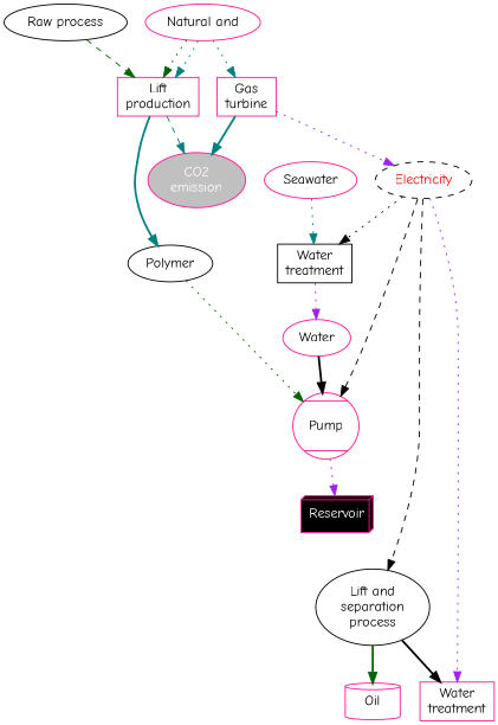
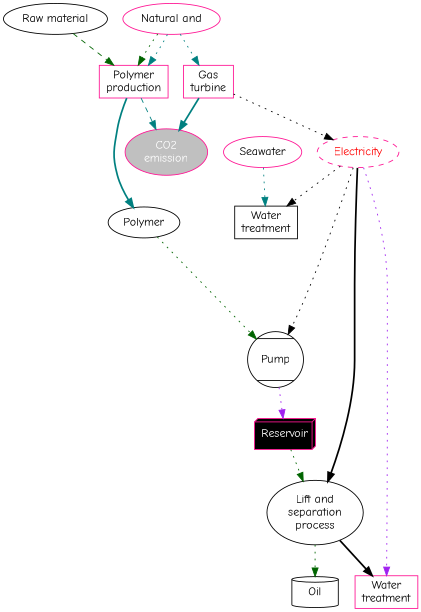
  digraph {
    fontname="Comic Neue"
    rankdir=TB
    node [color=deeppink fontname="Comic Neue"]
    edge [color=teal fontname="Comic Neue" style=dotted]
    n1 [label="Natural and"]
-   n2 [label="Lift\nproduction" shape=box]
+   n2 [label="Polymer\nproduction" shape=box]
    n3 [label="Gas\nturbine" shape=box]
    n4 [color=black label=Polymer]
    n5 [fillcolor=gray fontcolor=white label="CO2\nemission" style=filled]
-   n6 [color=black fontcolor=red label=Electricity style=dashed]
-   n7 [color=black label="Raw process"]
-   n8 [label=Pump shape=Mcircle]
+   n6 [fontcolor=red label=Electricity style=dashed]
+   n7 [color=black label="Raw material"]
+   n8 [color=black label=Pump shape=Mcircle]
    n9 [fillcolor=black fontcolor=white label=Reservoir shape=box3d style=filled]
    n10 [color=black label="Lift and\nseparation\nprocess"]
    n11 [label=Seawater]
    n12 [color=black label="Water\ntreatment" shape=box]
-   n13 [label=Water]
    n14 [label="Water\ntreatment" shape=box]
-   n15 [label=Oil shape=cylinder]
+   n15 [color=black label=Oil shape=cylinder]
    n1 -> n2 [color=darkgreen]
    n1 -> n2
    n1 -> n3
    n2 -> n4 [style=bold]
    n2 -> n5 [style=dashed]
    n3 -> n5 [style=bold]
-   n3 -> n6 [color=purple]
+   n3 -> n6 [color=black]
    n4 -> n8 [color=darkgreen]
-   n6 -> n8 [color=black style=dashed]
-   n6 -> n10 [color=black style=dashed]
+   n6 -> n8 [color=black]
+   n6 -> n10 [color=black style=bold]
    n6 -> n12 [color=black]
    n6 -> n14 [color=purple]
    n7 -> n2 [color=darkgreen style=dashed]
    n8 -> n9 [color=purple]
+   n9 -> n10 [color=darkgreen]
    n10 -> n14 [color=black style=bold]
-   n10 -> n15 [color=darkgreen style=bold]
+   n10 -> n15 [color=darkgreen]
    n11 -> n12
-   n12 -> n13 [color=purple]
-   n13 -> n8 [color=black style=bold]
  }
